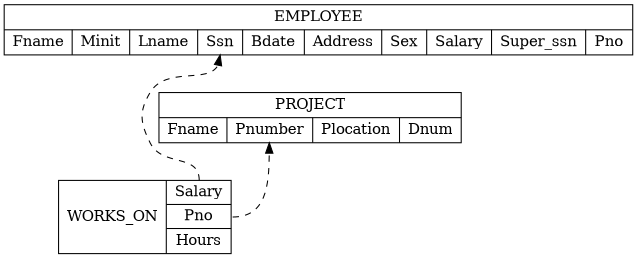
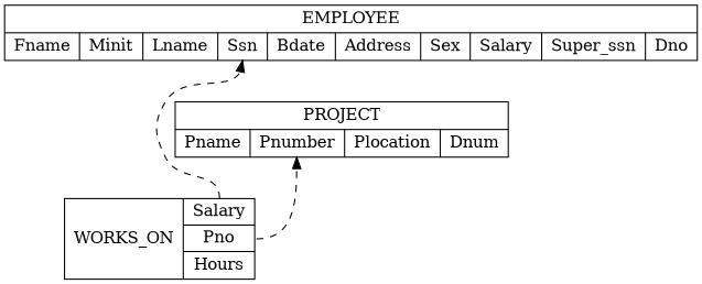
  digraph {
    rankdir=BT
    node [shape=record]
    edge [headport=ssn style=dashed arrowhead=normal arrowtail=dot]
-   n1 [label="{EMPLOYEE |{Fname|Minit|Lname|<ssn> Ssn|Bdate|Address|Sex|Salary|Super_ssn|Pno}}"]
-   n2 [label="{<pstart> PROJECT | {Fname|<pno> Pnumber|Plocation|Dnum}}"]
+   n1 [label="{EMPLOYEE |{Fname|Minit|Lname|<ssn> Ssn|Bdate|Address|Sex|Salary|Super_ssn|Dno}}"]
+   n2 [label="{<pstart> PROJECT | {Pname|<pno> Pnumber|Plocation|Dnum}}"]
    n3 [label="WORKS_ON | {<ssn> Salary|<pno> Pno|Hours}"]
    n2 -> n1 [style=invis tailport=pstart arrowhead="" arrowtail=""]
    n3 -> n1 [tailport=ssn]
    n3 -> n2 [headport=pno tailport=pno]
  }
